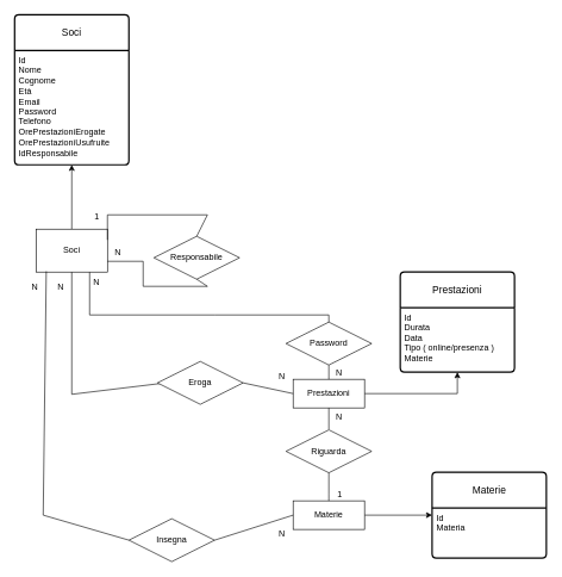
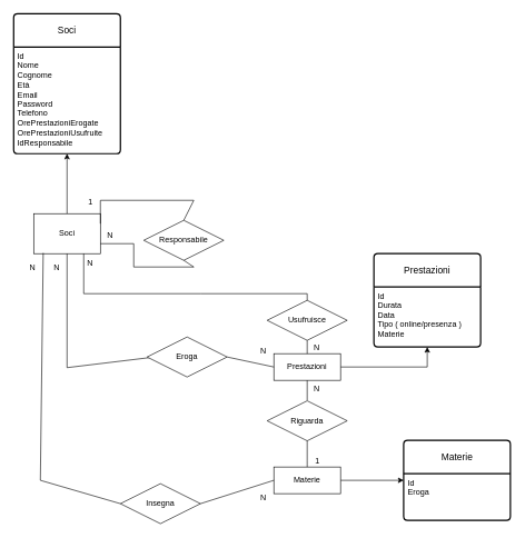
  <mxCell id="0" />
  <mxCell id="1" parent="0" />
  <mxCell id="2" style="edgeStyle=orthogonalEdgeStyle;rounded=0;orthogonalLoop=1;jettySize=auto;html=1;exitX=0.5;exitY=0;exitDx=0;exitDy=0;entryX=0.5;entryY=1;entryDx=0;entryDy=0;" edge="1" parent="1" source="3" target="32"><mxGeometry relative="1" as="geometry" /></mxCell>
  <mxCell id="3" value="Soci" style="whiteSpace=wrap;html=1;align=center;" vertex="1" parent="1"><mxGeometry x="50" y="320" width="100" height="60" as="geometry" /></mxCell>
  <mxCell id="4" style="edgeStyle=orthogonalEdgeStyle;rounded=0;orthogonalLoop=1;jettySize=auto;html=1;exitX=1;exitY=0.5;exitDx=0;exitDy=0;" edge="1" parent="1" source="5" target="33"><mxGeometry relative="1" as="geometry"><mxPoint x="610" y="520" as="targetPoint" /></mxGeometry></mxCell>
  <mxCell id="5" value="Prestazioni" style="whiteSpace=wrap;html=1;align=center;" vertex="1" parent="1"><mxGeometry x="410" y="530" width="100" height="40" as="geometry" /></mxCell>
  <mxCell id="6" style="edgeStyle=orthogonalEdgeStyle;rounded=0;orthogonalLoop=1;jettySize=auto;html=1;exitX=1;exitY=0.5;exitDx=0;exitDy=0;" edge="1" parent="1" source="7" target="35"><mxGeometry relative="1" as="geometry" /></mxCell>
  <mxCell id="7" value="Materie" style="whiteSpace=wrap;html=1;align=center;" vertex="1" parent="1"><mxGeometry x="410" y="700" width="100" height="40" as="geometry" /></mxCell>
  <mxCell id="8" value="" style="endArrow=none;html=1;rounded=0;exitX=0.045;exitY=0.512;exitDx=0;exitDy=0;entryX=0.5;entryY=1;entryDx=0;entryDy=0;exitPerimeter=0;" edge="1" parent="1" source="11" target="3"><mxGeometry relative="1" as="geometry"><mxPoint x="510" y="580" as="sourcePoint" /><mxPoint x="510" y="700" as="targetPoint" /><Array as="points"><mxPoint x="100" y="551" /></Array></mxGeometry></mxCell>
  <mxCell id="9" value="" style="resizable=0;html=1;whiteSpace=wrap;align=left;verticalAlign=bottom;" connectable="0" vertex="1" parent="8"><mxGeometry x="-1" relative="1" as="geometry"><mxPoint x="-20" as="offset" /></mxGeometry></mxCell>
  <mxCell id="10" value="N" style="resizable=0;html=1;whiteSpace=wrap;align=right;verticalAlign=bottom;" connectable="0" vertex="1" parent="8"><mxGeometry x="1" relative="1" as="geometry"><mxPoint x="-10" y="30" as="offset" /></mxGeometry></mxCell>
  <mxCell id="11" value="Eroga" style="shape=rhombus;perimeter=rhombusPerimeter;whiteSpace=wrap;html=1;align=center;" vertex="1" parent="1"><mxGeometry x="220" y="505" width="120" height="60" as="geometry" /></mxCell>
  <mxCell id="12" value="" style="endArrow=none;html=1;rounded=0;exitX=0;exitY=0.5;exitDx=0;exitDy=0;entryX=1;entryY=0.5;entryDx=0;entryDy=0;" edge="1" parent="1" source="5" target="11"><mxGeometry relative="1" as="geometry"><mxPoint x="235" y="561" as="sourcePoint" /><mxPoint x="160" y="560" as="targetPoint" /><Array as="points" /></mxGeometry></mxCell>
  <mxCell id="13" value="" style="resizable=0;html=1;whiteSpace=wrap;align=left;verticalAlign=bottom;" connectable="0" vertex="1" parent="12"><mxGeometry x="-1" relative="1" as="geometry"><mxPoint x="-20" as="offset" /></mxGeometry></mxCell>
  <mxCell id="14" value="N" style="resizable=0;html=1;whiteSpace=wrap;align=right;verticalAlign=bottom;" connectable="0" vertex="1" parent="12"><mxGeometry x="1" relative="1" as="geometry"><mxPoint x="60" as="offset" /></mxGeometry></mxCell>
  <mxCell id="15" value="" style="resizable=0;html=1;whiteSpace=wrap;align=left;verticalAlign=bottom;" connectable="0" vertex="1" parent="1"><mxGeometry x="500" y="630.72" as="geometry" /></mxCell>
  <mxCell id="16" value="Riguarda" style="shape=rhombus;perimeter=rhombusPerimeter;whiteSpace=wrap;html=1;align=center;" vertex="1" parent="1"><mxGeometry x="400" y="600.72" width="120" height="60" as="geometry" /></mxCell>
  <mxCell id="17" value="" style="resizable=0;html=1;whiteSpace=wrap;align=left;verticalAlign=bottom;" connectable="0" vertex="1" parent="1"><mxGeometry x="684.6" y="630" as="geometry" /></mxCell>
  <mxCell id="18" value="" style="endArrow=none;html=1;rounded=0;exitX=0.5;exitY=0;exitDx=0;exitDy=0;entryX=0.5;entryY=1;entryDx=0;entryDy=0;" edge="1" parent="1" source="7" target="16"><mxGeometry relative="1" as="geometry"><mxPoint x="420" y="560" as="sourcePoint" /><mxPoint x="350" y="560" as="targetPoint" /><Array as="points"><mxPoint x="460" y="690" /></Array></mxGeometry></mxCell>
  <mxCell id="19" value="" style="resizable=0;html=1;whiteSpace=wrap;align=left;verticalAlign=bottom;" connectable="0" vertex="1" parent="18"><mxGeometry x="-1" relative="1" as="geometry"><mxPoint x="-20" as="offset" /></mxGeometry></mxCell>
  <mxCell id="20" value="1" style="resizable=0;html=1;whiteSpace=wrap;align=right;verticalAlign=bottom;" connectable="0" vertex="1" parent="18"><mxGeometry x="1" relative="1" as="geometry"><mxPoint x="20" y="39" as="offset" /></mxGeometry></mxCell>
  <mxCell id="21" value="" style="endArrow=none;html=1;rounded=0;exitX=0.5;exitY=1;exitDx=0;exitDy=0;entryX=0.5;entryY=0;entryDx=0;entryDy=0;" edge="1" parent="1" source="5" target="16"><mxGeometry relative="1" as="geometry"><mxPoint x="420" y="560" as="sourcePoint" /><mxPoint x="350" y="560" as="targetPoint" /><Array as="points"><mxPoint x="460" y="600" /></Array></mxGeometry></mxCell>
  <mxCell id="22" value="" style="resizable=0;html=1;whiteSpace=wrap;align=left;verticalAlign=bottom;" connectable="0" vertex="1" parent="21"><mxGeometry x="-1" relative="1" as="geometry"><mxPoint x="-20" as="offset" /></mxGeometry></mxCell>
  <mxCell id="23" value="N" style="resizable=0;html=1;whiteSpace=wrap;align=right;verticalAlign=bottom;" connectable="0" vertex="1" parent="21"><mxGeometry x="1" relative="1" as="geometry"><mxPoint x="20" y="-10" as="offset" /></mxGeometry></mxCell>
  <mxCell id="24" value="" style="endArrow=none;html=1;rounded=0;exitX=0.5;exitY=1;exitDx=0;exitDy=0;" edge="1" parent="1" source="27" target="5"><mxGeometry relative="1" as="geometry"><mxPoint x="686" y="400" as="sourcePoint" /><mxPoint x="326" y="370" as="targetPoint" /><Array as="points" /></mxGeometry></mxCell>
  <mxCell id="25" value="" style="resizable=0;html=1;whiteSpace=wrap;align=left;verticalAlign=bottom;" connectable="0" vertex="1" parent="24"><mxGeometry x="-1" relative="1" as="geometry"><mxPoint x="-20" as="offset" /></mxGeometry></mxCell>
  <mxCell id="26" value="N" style="resizable=0;html=1;whiteSpace=wrap;align=right;verticalAlign=bottom;" connectable="0" vertex="1" parent="24"><mxGeometry x="1" relative="1" as="geometry"><mxPoint x="20" as="offset" /></mxGeometry></mxCell>
- <mxCell id="27" value="Password" style="shape=rhombus;perimeter=rhombusPerimeter;whiteSpace=wrap;html=1;align=center;" vertex="1" parent="1"><mxGeometry x="400" y="450" width="120" height="60" as="geometry" /></mxCell>
+ <mxCell id="27" value="Usufruisce" style="shape=rhombus;perimeter=rhombusPerimeter;whiteSpace=wrap;html=1;align=center;" vertex="1" parent="1"><mxGeometry x="400" y="450" width="120" height="60" as="geometry" /></mxCell>
  <mxCell id="28" value="" style="endArrow=none;html=1;rounded=0;exitX=0.5;exitY=0;exitDx=0;exitDy=0;entryX=1;entryY=0.25;entryDx=0;entryDy=0;" edge="1" parent="1" source="37" target="3"><mxGeometry relative="1" as="geometry"><mxPoint x="665" y="220" as="sourcePoint" /><mxPoint x="330" y="150" as="targetPoint" /><Array as="points"><mxPoint x="290" y="300" /><mxPoint x="150" y="300" /></Array></mxGeometry></mxCell>
  <mxCell id="29" value="" style="resizable=0;html=1;whiteSpace=wrap;align=left;verticalAlign=bottom;" connectable="0" vertex="1" parent="28"><mxGeometry x="-1" relative="1" as="geometry"><mxPoint x="-20" as="offset" /></mxGeometry></mxCell>
  <mxCell id="30" value="1" style="resizable=0;html=1;whiteSpace=wrap;align=right;verticalAlign=bottom;" connectable="0" vertex="1" parent="28"><mxGeometry x="1" relative="1" as="geometry"><mxPoint x="-10" y="-25" as="offset" /></mxGeometry></mxCell>
  <mxCell id="31" value="Soci" style="swimlane;childLayout=stackLayout;horizontal=1;startSize=50;horizontalStack=0;rounded=1;fontSize=14;fontStyle=0;strokeWidth=2;resizeParent=0;resizeLast=1;shadow=0;dashed=0;align=center;arcSize=4;whiteSpace=wrap;html=1;" vertex="1" parent="1"><mxGeometry x="20" y="20" width="160" height="210" as="geometry" /></mxCell>
  <mxCell id="32" value="Id&lt;br&gt;Nome&lt;br&gt;Cognome&lt;br&gt;Età&lt;br&gt;Email&lt;br&gt;Password&lt;br&gt;Telefono&lt;br&gt;OrePrestazioniErogate&lt;br&gt;OrePrestazioniUsufruite&lt;br&gt;IdResponsabile" style="align=left;strokeColor=none;fillColor=none;spacingLeft=4;fontSize=12;verticalAlign=top;resizable=0;rotatable=0;part=1;html=1;" vertex="1" parent="31"><mxGeometry y="50" width="160" height="160" as="geometry" /></mxCell>
  <mxCell id="33" value="Prestazioni" style="swimlane;childLayout=stackLayout;horizontal=1;startSize=50;horizontalStack=0;rounded=1;fontSize=14;fontStyle=0;strokeWidth=2;resizeParent=0;resizeLast=1;shadow=0;dashed=0;align=center;arcSize=4;whiteSpace=wrap;html=1;" vertex="1" parent="1"><mxGeometry x="560" y="380" width="160" height="140" as="geometry" /></mxCell>
  <mxCell id="34" value="Id&lt;br&gt;Durata&lt;br&gt;Data&lt;br&gt;Tipo ( online/presenza )&lt;br&gt;Materie" style="align=left;strokeColor=none;fillColor=none;spacingLeft=4;fontSize=12;verticalAlign=top;resizable=0;rotatable=0;part=1;html=1;" vertex="1" parent="33"><mxGeometry y="50" width="160" height="90" as="geometry" /></mxCell>
  <mxCell id="35" value="Materie" style="swimlane;childLayout=stackLayout;horizontal=1;startSize=50;horizontalStack=0;rounded=1;fontSize=14;fontStyle=0;strokeWidth=2;resizeParent=0;resizeLast=1;shadow=0;dashed=0;align=center;arcSize=4;whiteSpace=wrap;html=1;" vertex="1" parent="1"><mxGeometry x="604.6" y="660" width="160" height="120" as="geometry" /></mxCell>
- <mxCell id="36" value="Id&lt;br&gt;Materia" style="align=left;strokeColor=none;fillColor=none;spacingLeft=4;fontSize=12;verticalAlign=top;resizable=0;rotatable=0;part=1;html=1;" vertex="1" parent="35"><mxGeometry y="50" width="160" height="70" as="geometry" /></mxCell>
+ <mxCell id="36" value="Id&lt;br&gt;Eroga" style="align=left;strokeColor=none;fillColor=none;spacingLeft=4;fontSize=12;verticalAlign=top;resizable=0;rotatable=0;part=1;html=1;" vertex="1" parent="35"><mxGeometry y="50" width="160" height="70" as="geometry" /></mxCell>
  <mxCell id="37" value="Responsabile" style="shape=rhombus;perimeter=rhombusPerimeter;whiteSpace=wrap;html=1;align=center;" vertex="1" parent="1"><mxGeometry x="215" y="330" width="120" height="60" as="geometry" /></mxCell>
  <mxCell id="38" value="" style="endArrow=none;html=1;rounded=0;entryX=0.75;entryY=1;entryDx=0;entryDy=0;" edge="1" parent="1" target="3"><mxGeometry relative="1" as="geometry"><mxPoint x="460" y="450" as="sourcePoint" /><mxPoint x="135" y="390" as="targetPoint" /><Array as="points"><mxPoint x="460" y="440" /><mxPoint x="300" y="440" /><mxPoint x="125" y="440" /></Array></mxGeometry></mxCell>
  <mxCell id="39" value="" style="resizable=0;html=1;whiteSpace=wrap;align=left;verticalAlign=bottom;" connectable="0" vertex="1" parent="38"><mxGeometry x="-1" relative="1" as="geometry"><mxPoint x="-20" as="offset" /></mxGeometry></mxCell>
  <mxCell id="40" value="N" style="resizable=0;html=1;whiteSpace=wrap;align=right;verticalAlign=bottom;" connectable="0" vertex="1" parent="38"><mxGeometry x="1" relative="1" as="geometry"><mxPoint x="15" y="22" as="offset" /></mxGeometry></mxCell>
  <mxCell id="41" value="" style="endArrow=none;html=1;rounded=0;exitX=0.5;exitY=1;exitDx=0;exitDy=0;entryX=1;entryY=0.75;entryDx=0;entryDy=0;" edge="1" parent="1" source="37" target="3"><mxGeometry relative="1" as="geometry"><mxPoint x="300" y="340" as="sourcePoint" /><mxPoint x="160" y="345" as="targetPoint" /><Array as="points"><mxPoint x="290" y="400" /><mxPoint x="200" y="400" /><mxPoint x="200" y="365" /></Array></mxGeometry></mxCell>
  <mxCell id="42" value="" style="resizable=0;html=1;whiteSpace=wrap;align=left;verticalAlign=bottom;" connectable="0" vertex="1" parent="41"><mxGeometry x="-1" relative="1" as="geometry"><mxPoint x="-20" as="offset" /></mxGeometry></mxCell>
  <mxCell id="43" value="N" style="resizable=0;html=1;whiteSpace=wrap;align=right;verticalAlign=bottom;" connectable="0" vertex="1" parent="41"><mxGeometry x="1" relative="1" as="geometry"><mxPoint x="20" y="-5" as="offset" /></mxGeometry></mxCell>
  <mxCell id="44" value="" style="endArrow=none;html=1;rounded=0;entryX=0.143;entryY=0.983;entryDx=0;entryDy=0;entryPerimeter=0;exitX=0;exitY=0.5;exitDx=0;exitDy=0;" edge="1" parent="1" source="47" target="3"><mxGeometry relative="1" as="geometry"><mxPoint x="180" y="720" as="sourcePoint" /><mxPoint x="110" y="390" as="targetPoint" /><Array as="points"><mxPoint x="60" y="720" /></Array></mxGeometry></mxCell>
  <mxCell id="45" value="" style="resizable=0;html=1;whiteSpace=wrap;align=left;verticalAlign=bottom;" connectable="0" vertex="1" parent="44"><mxGeometry x="-1" relative="1" as="geometry"><mxPoint x="-20" as="offset" /></mxGeometry></mxCell>
  <mxCell id="46" value="N" style="resizable=0;html=1;whiteSpace=wrap;align=right;verticalAlign=bottom;" connectable="0" vertex="1" parent="44"><mxGeometry x="1" relative="1" as="geometry"><mxPoint x="-10" y="30" as="offset" /></mxGeometry></mxCell>
  <mxCell id="47" value="Insegna" style="shape=rhombus;perimeter=rhombusPerimeter;whiteSpace=wrap;html=1;align=center;" vertex="1" parent="1"><mxGeometry x="180" y="725" width="120" height="60" as="geometry" /></mxCell>
  <mxCell id="48" value="" style="endArrow=none;html=1;rounded=0;exitX=0;exitY=0.5;exitDx=0;exitDy=0;entryX=1;entryY=0.5;entryDx=0;entryDy=0;" edge="1" parent="1" source="7" target="47"><mxGeometry relative="1" as="geometry"><mxPoint x="420" y="560" as="sourcePoint" /><mxPoint x="350" y="560" as="targetPoint" /><Array as="points" /></mxGeometry></mxCell>
  <mxCell id="49" value="" style="resizable=0;html=1;whiteSpace=wrap;align=left;verticalAlign=bottom;" connectable="0" vertex="1" parent="48"><mxGeometry x="-1" relative="1" as="geometry"><mxPoint x="-20" as="offset" /></mxGeometry></mxCell>
  <mxCell id="50" value="N" style="resizable=0;html=1;whiteSpace=wrap;align=right;verticalAlign=bottom;" connectable="0" vertex="1" parent="48"><mxGeometry x="1" relative="1" as="geometry"><mxPoint x="100" as="offset" /></mxGeometry></mxCell>
